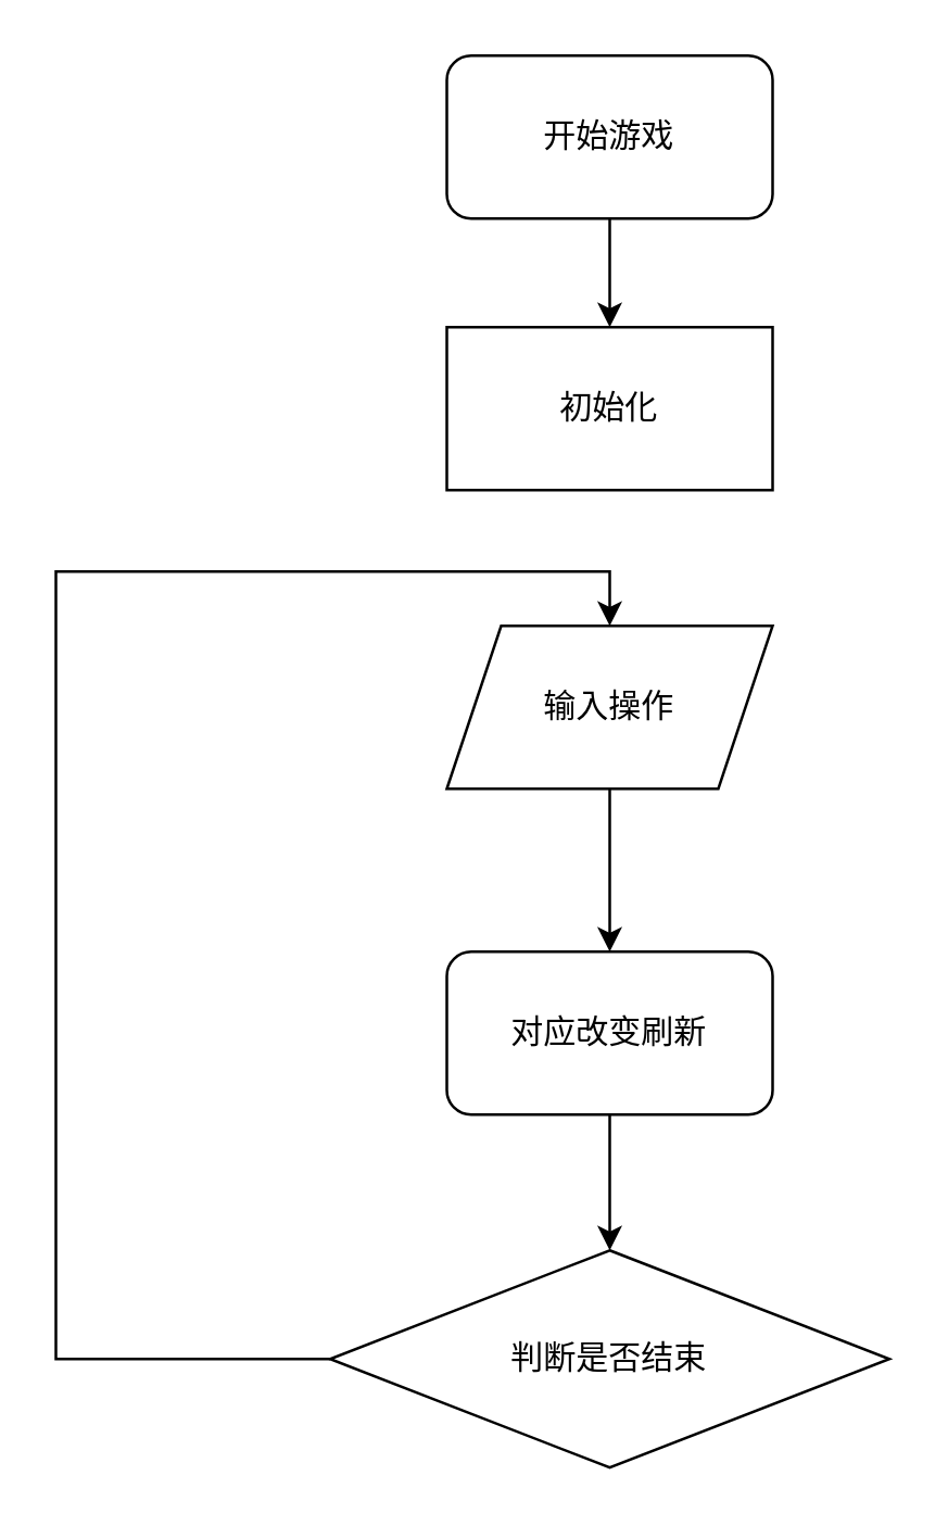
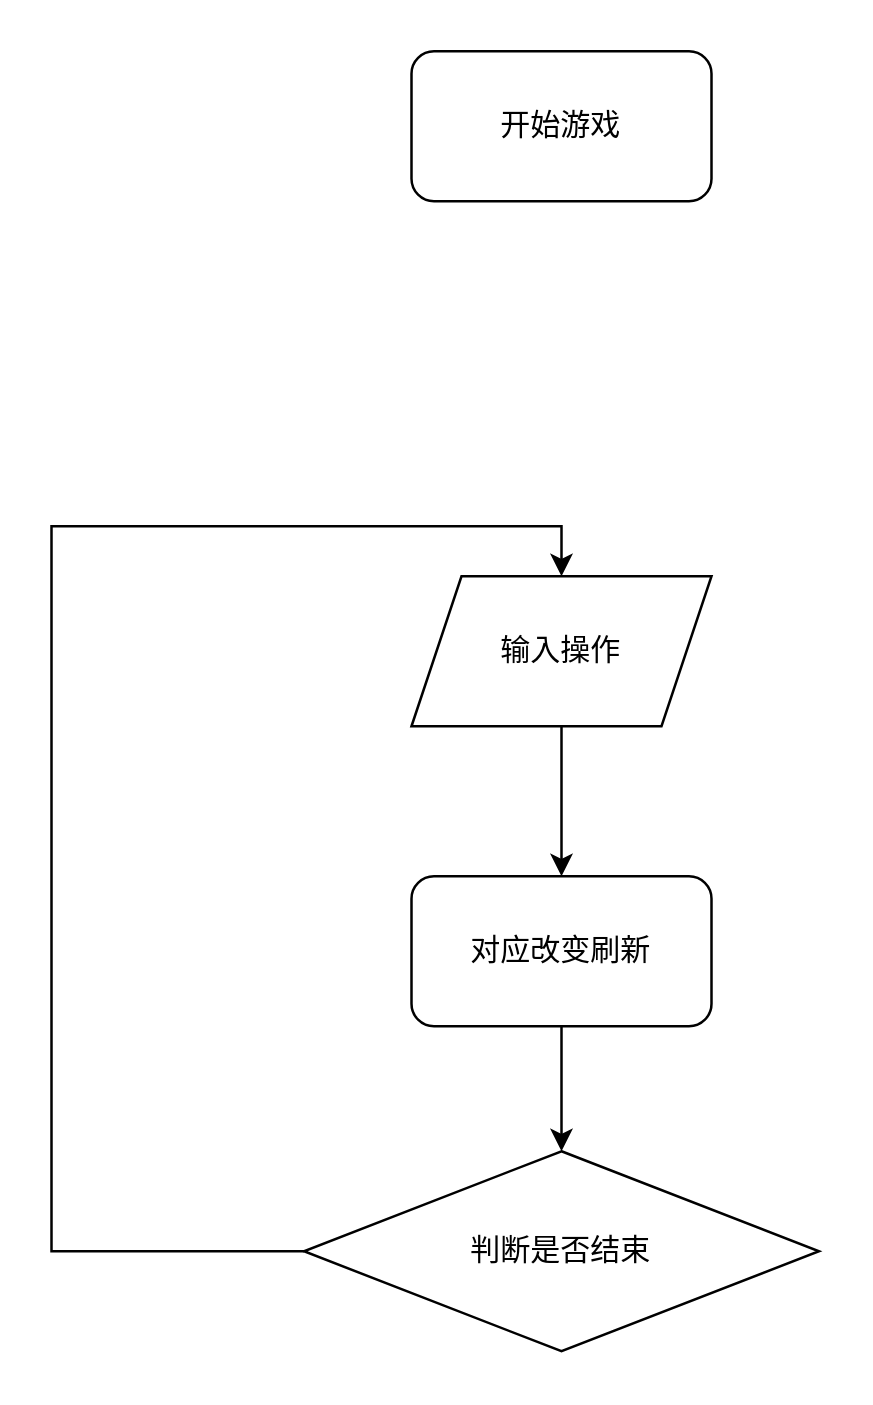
  <mxCell id="0" />
  <mxCell id="1" parent="0" />
- <mxCell id="2" style="edgeStyle=orthogonalEdgeStyle;rounded=0;orthogonalLoop=1;jettySize=auto;html=1;exitX=0.5;exitY=1;exitDx=0;exitDy=0;" edge="1" parent="1" source="3" target="4"><mxGeometry relative="1" as="geometry" /></mxCell>
  <mxCell id="3" value="开始游戏" style="rounded=1;whiteSpace=wrap;html=1;" vertex="1" parent="1"><mxGeometry x="164" y="20" width="120" height="60" as="geometry" /></mxCell>
- <mxCell id="4" value="初始化" style="rounded=0;whiteSpace=wrap;html=1;" vertex="1" parent="1"><mxGeometry x="164" y="120" width="120" height="60" as="geometry" /></mxCell>
  <mxCell id="5" style="edgeStyle=orthogonalEdgeStyle;rounded=0;orthogonalLoop=1;jettySize=auto;html=1;" edge="1" parent="1" source="6" target="8"><mxGeometry relative="1" as="geometry" /></mxCell>
  <mxCell id="6" value="输入操作" style="shape=parallelogram;perimeter=parallelogramPerimeter;whiteSpace=wrap;html=1;fixedSize=1;" vertex="1" parent="1"><mxGeometry x="164" y="230" width="120" height="60" as="geometry" /></mxCell>
  <mxCell id="7" style="edgeStyle=orthogonalEdgeStyle;rounded=0;orthogonalLoop=1;jettySize=auto;html=1;exitX=0.5;exitY=1;exitDx=0;exitDy=0;entryX=0.5;entryY=0;entryDx=0;entryDy=0;" edge="1" parent="1" source="8" target="10"><mxGeometry relative="1" as="geometry" /></mxCell>
  <mxCell id="8" value="对应改变刷新" style="rounded=1;whiteSpace=wrap;html=1;" vertex="1" parent="1"><mxGeometry x="164" y="350" width="120" height="60" as="geometry" /></mxCell>
  <mxCell id="9" style="edgeStyle=orthogonalEdgeStyle;rounded=0;orthogonalLoop=1;jettySize=auto;html=1;entryX=0.5;entryY=0;entryDx=0;entryDy=0;" edge="1" parent="1" source="10" target="6"><mxGeometry relative="1" as="geometry"><mxPoint x="30" y="210" as="targetPoint" /><Array as="points"><mxPoint x="20" y="500" /><mxPoint x="20" y="210" /><mxPoint x="224" y="210" /></Array></mxGeometry></mxCell>
  <mxCell id="10" value="判断是否结束" style="rhombus;whiteSpace=wrap;html=1;" vertex="1" parent="1"><mxGeometry x="121" y="460" width="206" height="80" as="geometry" /></mxCell>
